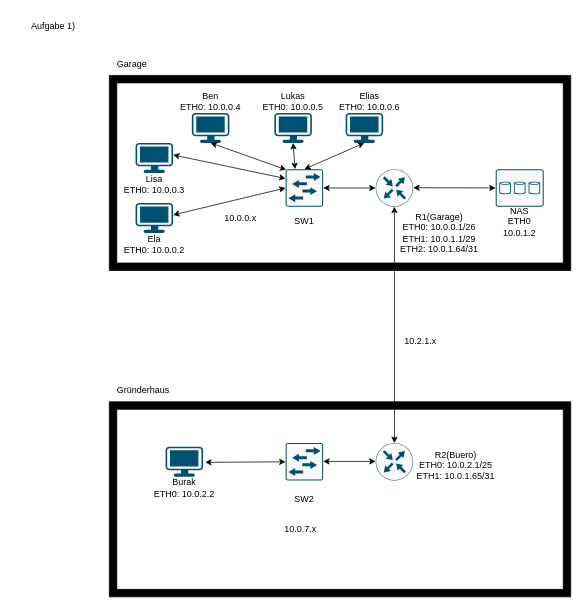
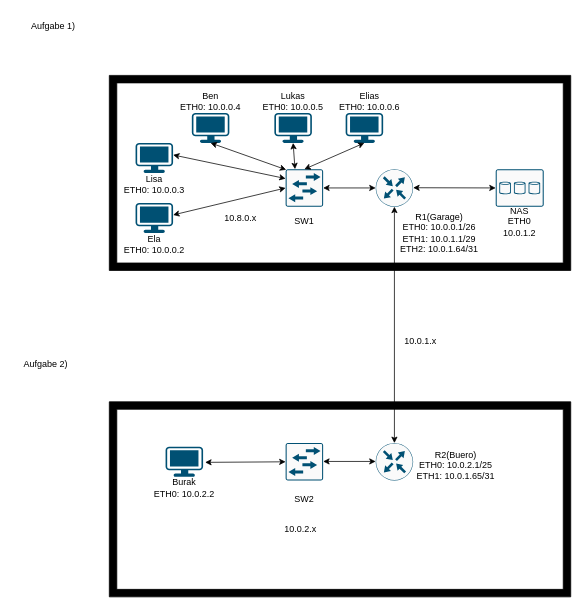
  <mxCell id="0" />
  <mxCell id="1" parent="0" />
  <mxCell id="2" value="Aufgabe 1)" style="text;html=1;align=center;verticalAlign=middle;resizable=0;points=[];autosize=1;strokeColor=none;fillColor=none;" vertex="1" parent="1"><mxGeometry x="30" y="20" width="80" height="30" as="geometry" /></mxCell>
+ <mxCell id="3" value="Aufgabe 2)" style="text;html=1;align=center;verticalAlign=middle;resizable=0;points=[];autosize=1;strokeColor=none;fillColor=none;" vertex="1" parent="1"><mxGeometry y="470" width="80" height="30" as="geometry" x="20" /></mxCell>
  <mxCell id="4" value="" style="sketch=0;points=[[0.015,0.015,0],[0.985,0.015,0],[0.985,0.985,0],[0.015,0.985,0],[0.25,0,0],[0.5,0,0],[0.75,0,0],[1,0.25,0],[1,0.5,0],[1,0.75,0],[0.75,1,0],[0.5,1,0],[0.25,1,0],[0,0.75,0],[0,0.5,0],[0,0.25,0]];verticalLabelPosition=bottom;html=1;verticalAlign=top;aspect=fixed;align=center;pointerEvents=1;shape=mxgraph.cisco19.rect;prIcon=l2_switch;fillColor=#FAFAFA;strokeColor=#005073;" vertex="1" parent="1"><mxGeometry x="380" y="225" width="50" height="50" as="geometry" /></mxCell>
  <mxCell id="5" value="" style="sketch=0;points=[[0.5,0,0],[1,0.5,0],[0.5,1,0],[0,0.5,0],[0.145,0.145,0],[0.856,0.145,0],[0.855,0.856,0],[0.145,0.855,0]];verticalLabelPosition=bottom;html=1;verticalAlign=top;aspect=fixed;align=center;pointerEvents=1;shape=mxgraph.cisco19.rect;prIcon=router;fillColor=#FAFAFA;strokeColor=#005073;" vertex="1" parent="1"><mxGeometry x="500" y="225" width="50" height="50" as="geometry" /></mxCell>
  <mxCell id="6" value="" style="points=[[0.03,0.03,0],[0.5,0,0],[0.97,0.03,0],[1,0.4,0],[0.97,0.745,0],[0.5,1,0],[0.03,0.745,0],[0,0.4,0]];verticalLabelPosition=bottom;sketch=0;html=1;verticalAlign=top;aspect=fixed;align=center;pointerEvents=1;shape=mxgraph.cisco19.workstation;fillColor=#005073;strokeColor=none;" vertex="1" parent="1"><mxGeometry x="255" y="150" width="50" height="40" as="geometry" /></mxCell>
  <mxCell id="7" value="" style="points=[[0.03,0.03,0],[0.5,0,0],[0.97,0.03,0],[1,0.4,0],[0.97,0.745,0],[0.5,1,0],[0.03,0.745,0],[0,0.4,0]];verticalLabelPosition=bottom;sketch=0;html=1;verticalAlign=top;aspect=fixed;align=center;pointerEvents=1;shape=mxgraph.cisco19.workstation;fillColor=#005073;strokeColor=none;" vertex="1" parent="1"><mxGeometry x="365" y="150" width="50" height="40" as="geometry" /></mxCell>
  <mxCell id="8" value="" style="points=[[0.03,0.03,0],[0.5,0,0],[0.97,0.03,0],[1,0.4,0],[0.97,0.745,0],[0.5,1,0],[0.03,0.745,0],[0,0.4,0]];verticalLabelPosition=bottom;sketch=0;html=1;verticalAlign=top;aspect=fixed;align=center;pointerEvents=1;shape=mxgraph.cisco19.workstation;fillColor=#005073;strokeColor=none;" vertex="1" parent="1"><mxGeometry x="460" y="150" width="50" height="40" as="geometry" /></mxCell>
  <mxCell id="9" value="" style="points=[[0.03,0.03,0],[0.5,0,0],[0.97,0.03,0],[1,0.4,0],[0.97,0.745,0],[0.5,1,0],[0.03,0.745,0],[0,0.4,0]];verticalLabelPosition=bottom;sketch=0;html=1;verticalAlign=top;aspect=fixed;align=center;pointerEvents=1;shape=mxgraph.cisco19.workstation;fillColor=#005073;strokeColor=none;" vertex="1" parent="1"><mxGeometry x="180" y="190" width="50" height="40" as="geometry" /></mxCell>
  <mxCell id="10" value="" style="points=[[0.03,0.03,0],[0.5,0,0],[0.97,0.03,0],[1,0.4,0],[0.97,0.745,0],[0.5,1,0],[0.03,0.745,0],[0,0.4,0]];verticalLabelPosition=bottom;sketch=0;html=1;verticalAlign=top;aspect=fixed;align=center;pointerEvents=1;shape=mxgraph.cisco19.workstation;fillColor=#005073;strokeColor=none;" vertex="1" parent="1"><mxGeometry x="180" y="270" width="50" height="40" as="geometry" /></mxCell>
  <mxCell id="11" value="" style="sketch=0;points=[[0.5,0,0],[1,0.5,0],[0.5,1,0],[0,0.5,0],[0.145,0.145,0],[0.856,0.145,0],[0.855,0.856,0],[0.145,0.855,0]];verticalLabelPosition=bottom;html=1;verticalAlign=top;aspect=fixed;align=center;pointerEvents=1;shape=mxgraph.cisco19.rect;prIcon=router;fillColor=#FAFAFA;strokeColor=#005073;" vertex="1" parent="1"><mxGeometry x="500" y="590" width="50" height="50" as="geometry" /></mxCell>
  <mxCell id="12" value="" style="sketch=0;points=[[0.015,0.015,0],[0.985,0.015,0],[0.985,0.985,0],[0.015,0.985,0],[0.25,0,0],[0.5,0,0],[0.75,0,0],[1,0.25,0],[1,0.5,0],[1,0.75,0],[0.75,1,0],[0.5,1,0],[0.25,1,0],[0,0.75,0],[0,0.5,0],[0,0.25,0]];verticalLabelPosition=bottom;html=1;verticalAlign=top;aspect=fixed;align=center;pointerEvents=1;shape=mxgraph.cisco19.rect;prIcon=l2_switch;fillColor=#FAFAFA;strokeColor=#005073;" vertex="1" parent="1"><mxGeometry x="380" y="590" width="50" height="50" as="geometry" /></mxCell>
  <mxCell id="13" value="" style="points=[[0.03,0.03,0],[0.5,0,0],[0.97,0.03,0],[1,0.4,0],[0.97,0.745,0],[0.5,1,0],[0.03,0.745,0],[0,0.4,0]];verticalLabelPosition=bottom;sketch=0;html=1;verticalAlign=top;aspect=fixed;align=center;pointerEvents=1;shape=mxgraph.cisco19.workstation;fillColor=#005073;strokeColor=none;" vertex="1" parent="1"><mxGeometry x="220" y="595" width="50" height="40" as="geometry" /></mxCell>
  <mxCell id="14" value="" style="sketch=0;points=[[0.015,0.015,0],[0.985,0.015,0],[0.985,0.985,0],[0.015,0.985,0],[0.25,0,0],[0.5,0,0],[0.75,0,0],[1,0.25,0],[1,0.5,0],[1,0.75,0],[0.75,1,0],[0.5,1,0],[0.25,1,0],[0,0.75,0],[0,0.5,0],[0,0.25,0]];verticalLabelPosition=bottom;html=1;verticalAlign=top;aspect=fixed;align=center;pointerEvents=1;shape=mxgraph.cisco19.rect;prIcon=storage;fillColor=#FAFAFA;strokeColor=#005073;" vertex="1" parent="1"><mxGeometry x="660" y="225" width="64" height="50" as="geometry" /></mxCell>
  <mxCell id="15" value="" style="endArrow=classic;startArrow=classic;html=1;rounded=0;entryX=0.5;entryY=1;entryDx=0;entryDy=0;entryPerimeter=0;exitX=0.5;exitY=0;exitDx=0;exitDy=0;exitPerimeter=0;" edge="1" parent="1" source="11" target="5"><mxGeometry width="50" height="50" relative="1" as="geometry"><mxPoint x="500" y="650" as="sourcePoint" /><mxPoint x="550" y="600" as="targetPoint" /></mxGeometry></mxCell>
  <mxCell id="16" value="" style="endArrow=classic;startArrow=classic;html=1;rounded=0;entryX=1;entryY=0.5;entryDx=0;entryDy=0;entryPerimeter=0;exitX=0;exitY=0.5;exitDx=0;exitDy=0;exitPerimeter=0;" edge="1" parent="1" source="5" target="4"><mxGeometry width="50" height="50" relative="1" as="geometry"><mxPoint x="535" y="600" as="sourcePoint" /><mxPoint x="535" y="285" as="targetPoint" /></mxGeometry></mxCell>
  <mxCell id="17" value="" style="endArrow=classic;startArrow=classic;html=1;rounded=0;entryX=1;entryY=0.5;entryDx=0;entryDy=0;entryPerimeter=0;exitX=0;exitY=0.5;exitDx=0;exitDy=0;exitPerimeter=0;" edge="1" parent="1"><mxGeometry width="50" height="50" relative="1" as="geometry"><mxPoint x="500" y="614.5" as="sourcePoint" /><mxPoint x="430" y="614.5" as="targetPoint" /></mxGeometry></mxCell>
  <mxCell id="18" value="" style="endArrow=classic;startArrow=classic;html=1;rounded=0;entryX=1;entryY=0.4;entryDx=0;entryDy=0;entryPerimeter=0;exitX=0;exitY=0.5;exitDx=0;exitDy=0;exitPerimeter=0;" edge="1" parent="1" source="4" target="10"><mxGeometry width="50" height="50" relative="1" as="geometry"><mxPoint x="340" y="249.5" as="sourcePoint" /><mxPoint x="270" y="249.5" as="targetPoint" /></mxGeometry></mxCell>
  <mxCell id="19" value="" style="endArrow=classic;startArrow=classic;html=1;rounded=0;entryX=1;entryY=0.4;entryDx=0;entryDy=0;entryPerimeter=0;exitX=0;exitY=0.25;exitDx=0;exitDy=0;exitPerimeter=0;" edge="1" parent="1" source="4" target="9"><mxGeometry width="50" height="50" relative="1" as="geometry"><mxPoint x="390" y="260" as="sourcePoint" /><mxPoint x="280" y="259.5" as="targetPoint" /></mxGeometry></mxCell>
  <mxCell id="20" value="" style="endArrow=classic;startArrow=classic;html=1;rounded=0;entryX=0.5;entryY=1;entryDx=0;entryDy=0;entryPerimeter=0;exitX=0.015;exitY=0.015;exitDx=0;exitDy=0;exitPerimeter=0;" edge="1" parent="1" source="4" target="6"><mxGeometry width="50" height="50" relative="1" as="geometry"><mxPoint x="400" y="270" as="sourcePoint" /><mxPoint x="290" y="269.5" as="targetPoint" /></mxGeometry></mxCell>
  <mxCell id="21" value="" style="endArrow=classic;startArrow=classic;html=1;rounded=0;entryX=0.5;entryY=1;entryDx=0;entryDy=0;entryPerimeter=0;exitX=0.25;exitY=0;exitDx=0;exitDy=0;exitPerimeter=0;" edge="1" parent="1" source="4" target="7"><mxGeometry width="50" height="50" relative="1" as="geometry"><mxPoint x="410" y="280" as="sourcePoint" /><mxPoint x="300" y="279.5" as="targetPoint" /></mxGeometry></mxCell>
  <mxCell id="22" value="" style="endArrow=classic;startArrow=classic;html=1;rounded=0;entryX=0.5;entryY=1;entryDx=0;entryDy=0;entryPerimeter=0;exitX=0.5;exitY=0;exitDx=0;exitDy=0;exitPerimeter=0;" edge="1" parent="1" source="4" target="8"><mxGeometry width="50" height="50" relative="1" as="geometry"><mxPoint x="420" y="290" as="sourcePoint" /><mxPoint x="310" y="289.5" as="targetPoint" /></mxGeometry></mxCell>
  <mxCell id="23" value="" style="endArrow=classic;startArrow=classic;html=1;rounded=0;entryX=1;entryY=0.5;entryDx=0;entryDy=0;entryPerimeter=0;exitX=0;exitY=0.5;exitDx=0;exitDy=0;exitPerimeter=0;" edge="1" parent="1" source="14"><mxGeometry width="50" height="50" relative="1" as="geometry"><mxPoint x="620" y="249.71" as="sourcePoint" /><mxPoint x="550" y="249.71" as="targetPoint" /></mxGeometry></mxCell>
  <mxCell id="24" value="" style="endArrow=classic;startArrow=classic;html=1;rounded=0;entryX=1.054;entryY=0.518;entryDx=0;entryDy=0;entryPerimeter=0;exitX=0;exitY=0.5;exitDx=0;exitDy=0;exitPerimeter=0;" edge="1" parent="1" source="12" target="13"><mxGeometry width="50" height="50" relative="1" as="geometry"><mxPoint x="340" y="610" as="sourcePoint" /><mxPoint x="270" y="610" as="targetPoint" /></mxGeometry></mxCell>
  <mxCell id="25" value="NAS&lt;br&gt;ETH0&lt;br&gt;10.0.1.2" style="text;strokeColor=none;align=center;fillColor=none;html=1;verticalAlign=middle;whiteSpace=wrap;rounded=0;" vertex="1" parent="1"><mxGeometry x="662" y="280" width="60" height="30" as="geometry" /></mxCell>
  <mxCell id="26" value="SW1" style="text;strokeColor=none;align=center;fillColor=none;html=1;verticalAlign=middle;whiteSpace=wrap;rounded=0;" vertex="1" parent="1"><mxGeometry x="375" y="280" width="60" height="30" as="geometry" /></mxCell>
  <mxCell id="27" value="SW2" style="text;strokeColor=none;align=center;fillColor=none;html=1;verticalAlign=middle;whiteSpace=wrap;rounded=0;" vertex="1" parent="1"><mxGeometry x="375" y="650" width="60" height="30" as="geometry" /></mxCell>
  <mxCell id="28" value="R1(Garage)&lt;br&gt;ETH0: 10.0.0.1/26&lt;br&gt;ETH1: 10.0.1.1/29&lt;br&gt;ETH2: 10.0.1.64/31" style="text;strokeColor=none;align=center;fillColor=none;html=1;verticalAlign=middle;whiteSpace=wrap;rounded=0;" vertex="1" parent="1"><mxGeometry x="530" y="280" width="110" height="60" as="geometry" /></mxCell>
  <mxCell id="29" value="R2(Buero)&lt;br&gt;ETH0: 10.0.2.1/25&lt;br&gt;ETH1: 10.0.1.65/31" style="text;strokeColor=none;align=center;fillColor=none;html=1;verticalAlign=middle;whiteSpace=wrap;rounded=0;" vertex="1" parent="1"><mxGeometry x="552" y="590" width="110" height="60" as="geometry" /></mxCell>
  <mxCell id="30" value="Ela&lt;br&gt;ETH0: 10.0.0.2" style="text;strokeColor=none;align=center;fillColor=none;html=1;verticalAlign=middle;whiteSpace=wrap;rounded=0;" vertex="1" parent="1"><mxGeometry x="145" y="310" width="120" height="30" as="geometry" /></mxCell>
  <mxCell id="31" value="Lisa&lt;br&gt;ETH0: 10.0.0.3" style="text;strokeColor=none;align=center;fillColor=none;html=1;verticalAlign=middle;whiteSpace=wrap;rounded=0;" vertex="1" parent="1"><mxGeometry x="145" y="230" width="120" height="30" as="geometry" /></mxCell>
  <mxCell id="32" value="Ben&lt;br&gt;ETH0: 10.0.0.4" style="text;strokeColor=none;align=center;fillColor=none;html=1;verticalAlign=middle;whiteSpace=wrap;rounded=0;" vertex="1" parent="1"><mxGeometry x="220" y="120" width="120" height="30" as="geometry" /></mxCell>
  <mxCell id="33" value="Lukas&lt;br&gt;ETH0: 10.0.0.5" style="text;strokeColor=none;align=center;fillColor=none;html=1;verticalAlign=middle;whiteSpace=wrap;rounded=0;" vertex="1" parent="1"><mxGeometry x="330" y="120" width="120" height="30" as="geometry" /></mxCell>
  <mxCell id="34" value="Elias&lt;br&gt;ETH0: 10.0.0.6" style="text;strokeColor=none;align=center;fillColor=none;html=1;verticalAlign=middle;whiteSpace=wrap;rounded=0;" vertex="1" parent="1"><mxGeometry x="432" y="120" width="120" height="30" as="geometry" /></mxCell>
  <mxCell id="35" value="Burak&lt;br&gt;ETH0: 10.0.2.2" style="text;strokeColor=none;align=center;fillColor=none;html=1;verticalAlign=middle;whiteSpace=wrap;rounded=0;" vertex="1" parent="1"><mxGeometry x="185" y="635" width="120" height="30" as="geometry" /></mxCell>
  <mxCell id="36" value="" style="verticalLabelPosition=bottom;html=1;verticalAlign=top;align=center;shape=mxgraph.floorplan.room;fillColor=strokeColor;" vertex="1" parent="1"><mxGeometry x="145" y="100" width="615" height="260" as="geometry" /></mxCell>
  <mxCell id="37" value="" style="verticalLabelPosition=bottom;html=1;verticalAlign=top;align=center;shape=mxgraph.floorplan.room;fillColor=strokeColor;" vertex="1" parent="1"><mxGeometry x="145" y="535" width="615" height="260" as="geometry" /></mxCell>
- <mxCell id="38" value="Garage" style="text;html=1;align=center;verticalAlign=middle;resizable=0;points=[];autosize=1;strokeColor=none;fillColor=none;" vertex="1" parent="1"><mxGeometry x="145" y="70" width="60" height="30" as="geometry" /></mxCell>
- <mxCell id="39" value="Gründerhaus" style="text;html=1;align=center;verticalAlign=middle;resizable=0;points=[];autosize=1;strokeColor=none;fillColor=none;" vertex="1" parent="1"><mxGeometry x="145" y="505" width="90" height="30" as="geometry" /></mxCell>
- <mxCell id="40" value="10.2.1.x" style="text;strokeColor=none;align=center;fillColor=none;html=1;verticalAlign=middle;whiteSpace=wrap;rounded=0;" vertex="1" parent="1"><mxGeometry x="530" y="440" width="60" height="30" as="geometry" /></mxCell>
- <mxCell id="41" value="10.0.0.x" style="text;strokeColor=none;align=center;fillColor=none;html=1;verticalAlign=middle;whiteSpace=wrap;rounded=0;" vertex="1" parent="1"><mxGeometry x="290" y="275" width="60" height="30" as="geometry" /></mxCell>
- <mxCell id="42" value="10.0.7.x" style="text;strokeColor=none;align=center;fillColor=none;html=1;verticalAlign=middle;whiteSpace=wrap;rounded=0;" vertex="1" parent="1"><mxGeometry x="370" y="690" width="60" height="30" as="geometry" /></mxCell>
+ <mxCell id="40" value="10.0.1.x" style="text;strokeColor=none;align=center;fillColor=none;html=1;verticalAlign=middle;whiteSpace=wrap;rounded=0;" vertex="1" parent="1"><mxGeometry x="530" y="440" width="60" height="30" as="geometry" /></mxCell>
+ <mxCell id="41" value="10.8.0.x" style="text;strokeColor=none;align=center;fillColor=none;html=1;verticalAlign=middle;whiteSpace=wrap;rounded=0;" vertex="1" parent="1"><mxGeometry x="290" y="275" width="60" height="30" as="geometry" /></mxCell>
+ <mxCell id="42" value="10.0.2.x" style="text;strokeColor=none;align=center;fillColor=none;html=1;verticalAlign=middle;whiteSpace=wrap;rounded=0;" vertex="1" parent="1"><mxGeometry x="370" y="690" width="60" height="30" as="geometry" /></mxCell>
